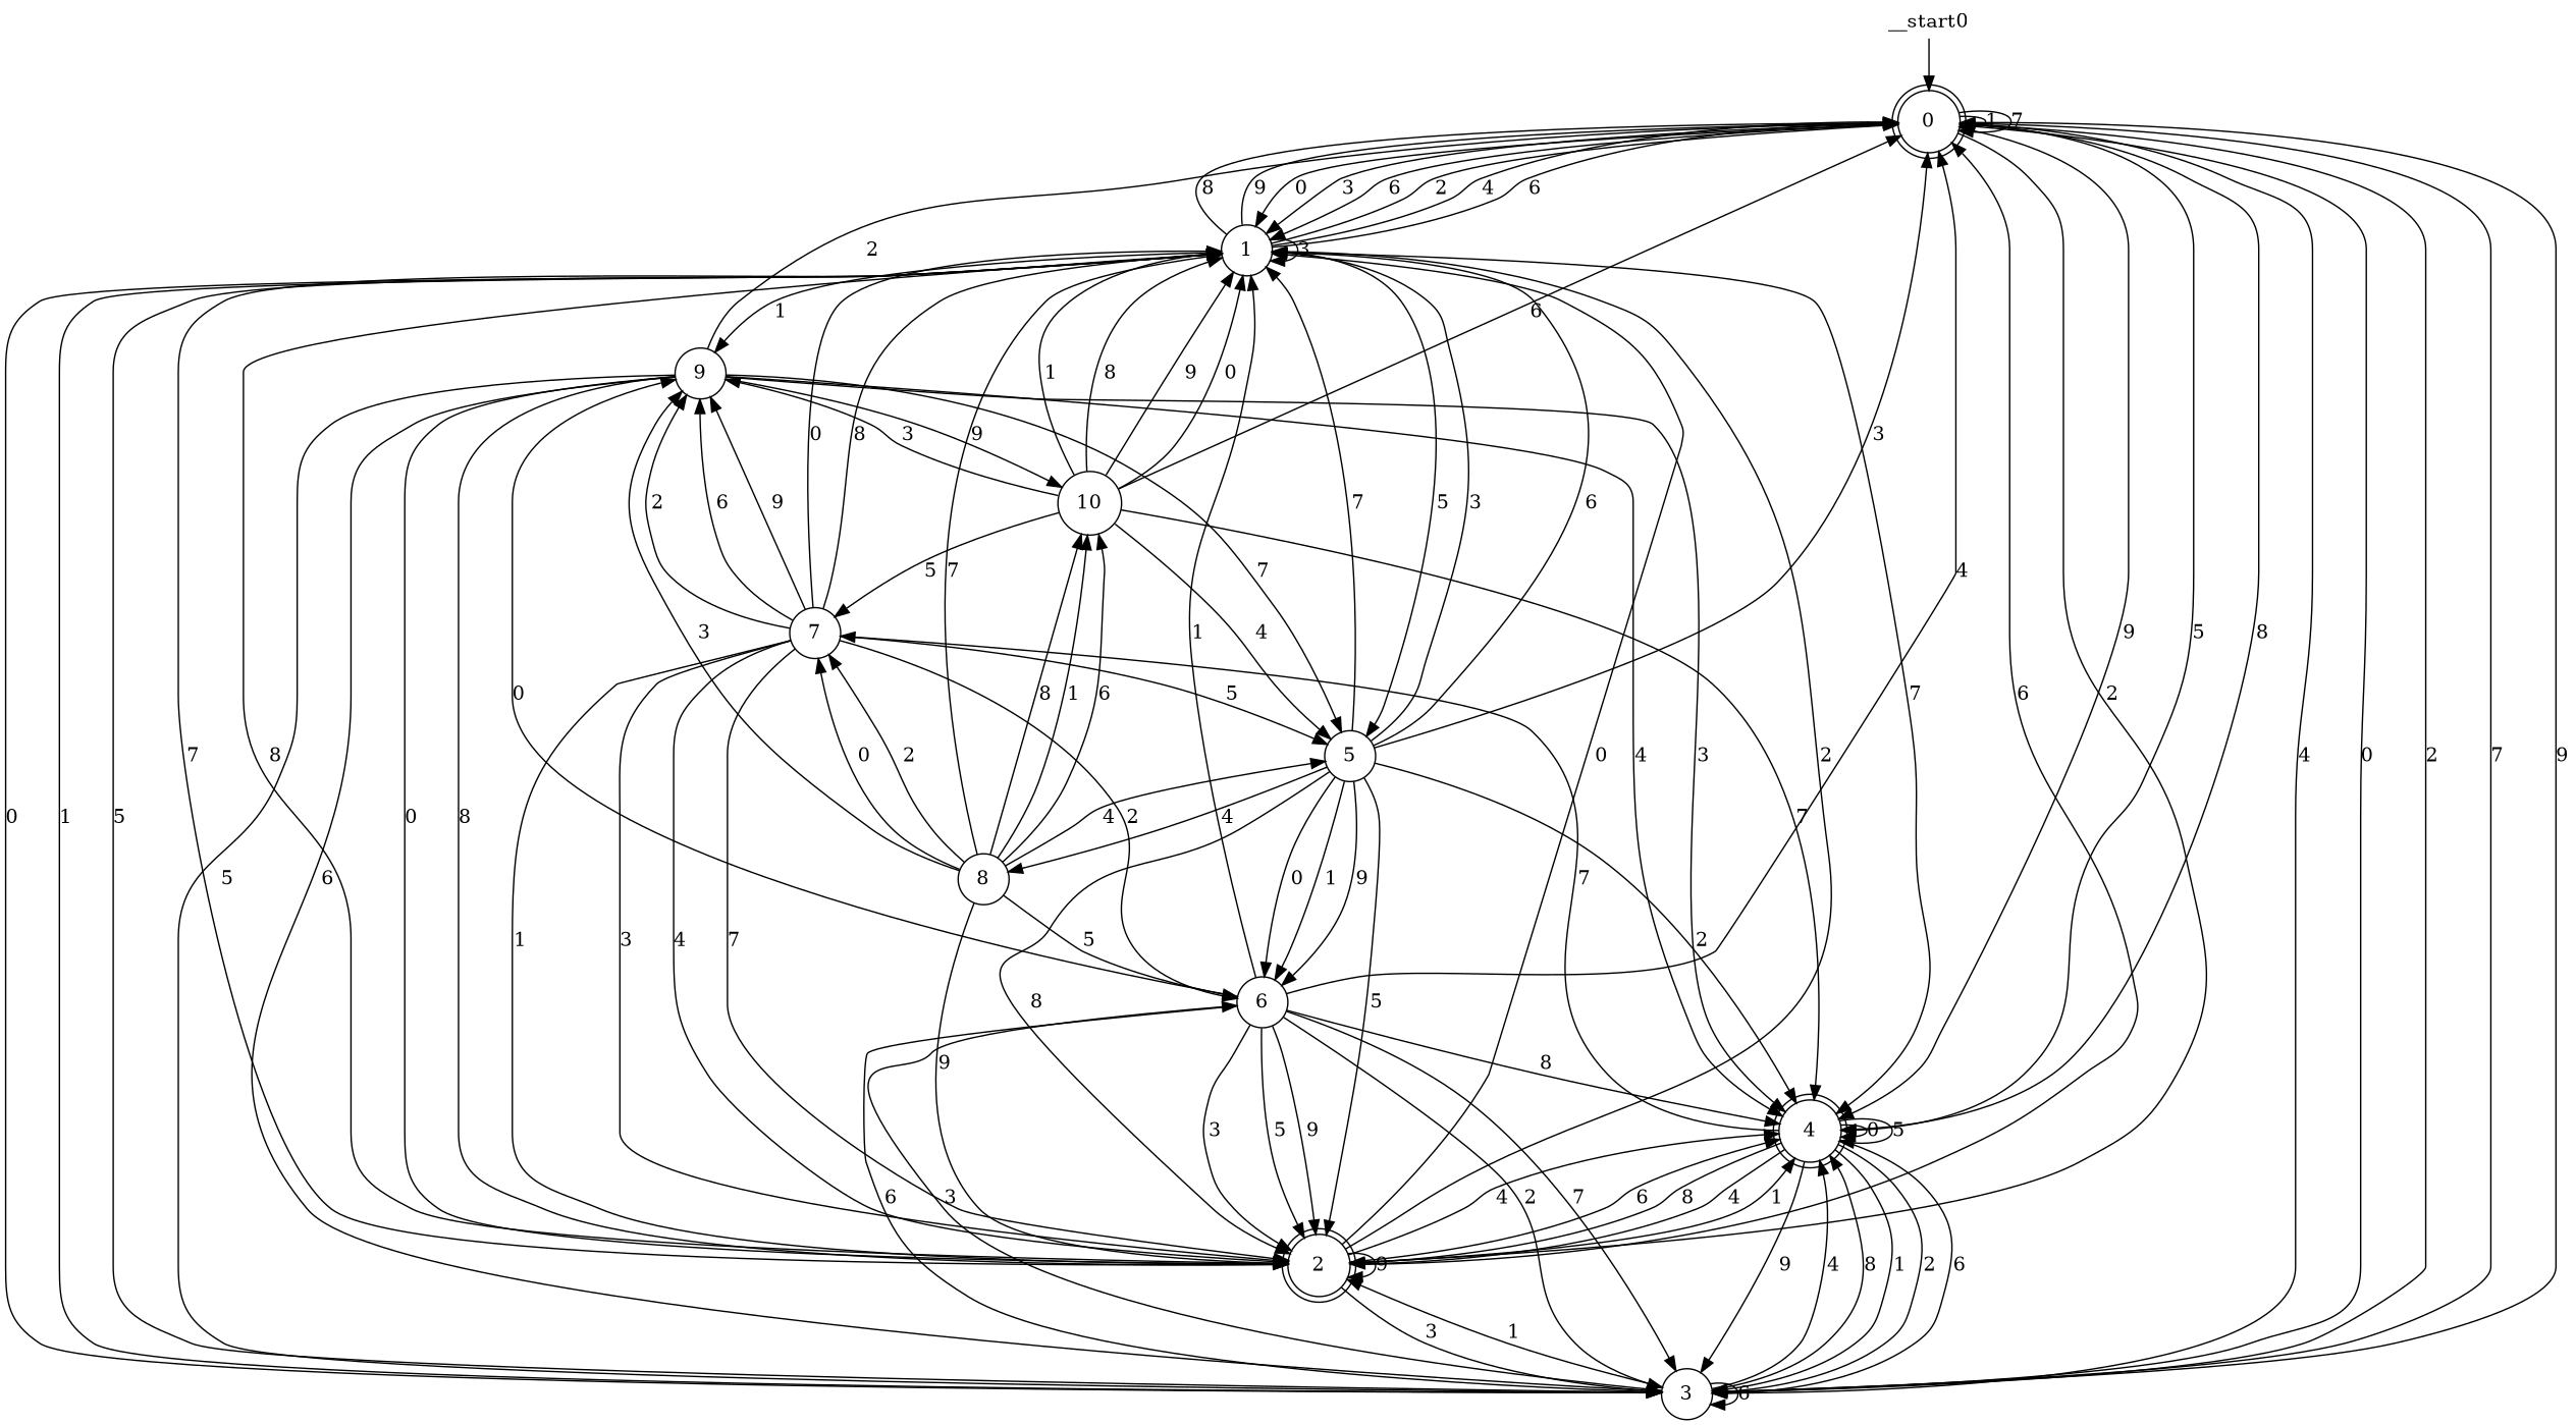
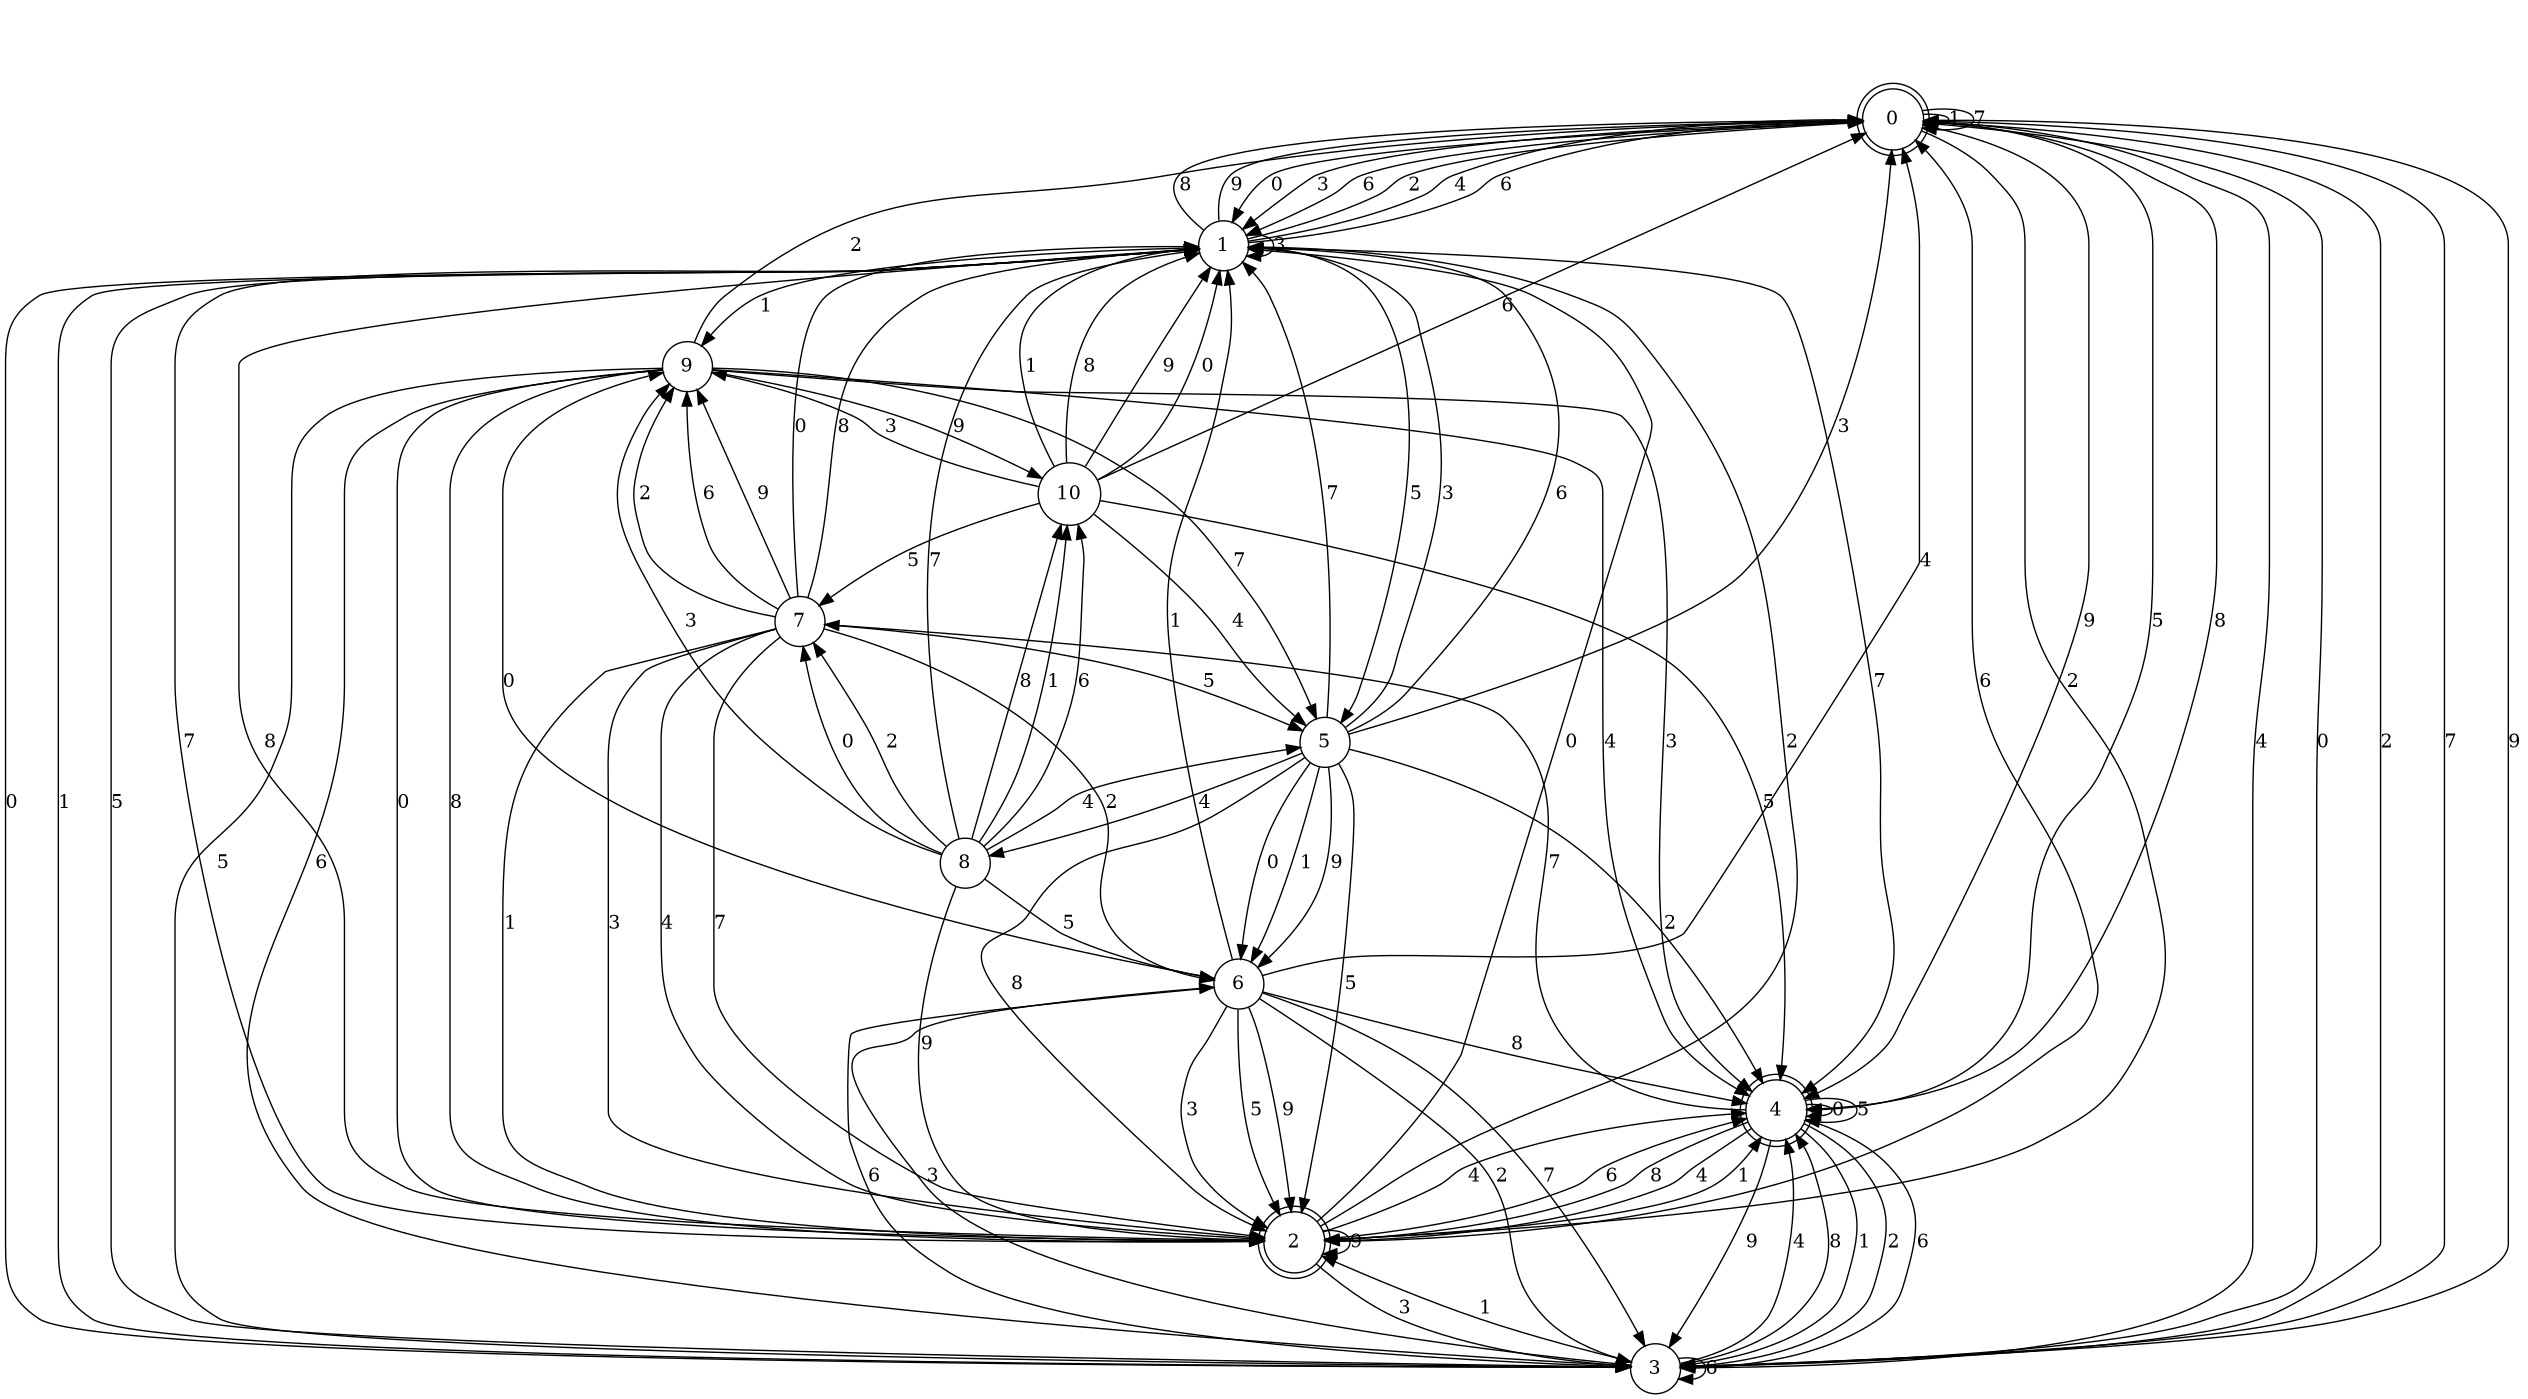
  digraph {
    node [shape=circle]
    n1 [label=0 shape=doublecircle]
    n2 [label=1]
    n3 [label=2 shape=doublecircle]
    n4 [label=3]
    n5 [label=4 shape=doublecircle]
    n6 [label=5]
    n7 [label=9]
    n8 [label=6]
    n9 [label=7]
    n10 [label=8]
    n11 [label=10]
-   __start0 [height=0 shape=none width=0]
    n1 -> n1 [label=1]
    n1 -> n1 [label=7]
    n1 -> n2 [label=0]
    n1 -> n2 [label=3]
    n1 -> n2 [label=6]
    n1 -> n3 [label=2]
    n1 -> n4 [label=4]
    n1 -> n5 [label=5]
    n1 -> n5 [label=8]
    n1 -> n5 [label=9]
    n2 -> n1 [label=2]
    n2 -> n1 [label=4]
    n2 -> n1 [label=6]
    n2 -> n1 [label=8]
    n2 -> n1 [label=9]
    n2 -> n2 [label=3]
    n2 -> n4 [label=0]
    n2 -> n4 [label=1]
    n2 -> n5 [label=7]
    n2 -> n6 [label=5]
    n2 -> n7 [label=1]
    n3 -> n1 [label=6]
    n3 -> n2 [label=0]
    n3 -> n2 [label=2]
    n3 -> n2 [label=7]
    n3 -> n2 [label=8]
    n3 -> n3 [label=9]
    n3 -> n4 [label=3]
    n3 -> n5 [label=1]
    n3 -> n5 [label=4]
    n3 -> n5 [label=6]
    n4 -> n1 [label=0]
    n4 -> n1 [label=2]
    n4 -> n1 [label=7]
    n4 -> n1 [label=9]
    n4 -> n2 [label=5]
    n4 -> n3 [label=1]
    n4 -> n4 [label=6]
    n4 -> n5 [label=4]
    n4 -> n5 [label=8]
    n4 -> n8 [label=3]
    n5 -> n3 [label=4]
    n5 -> n3 [label=8]
    n5 -> n4 [label=1]
    n5 -> n4 [label=2]
    n5 -> n4 [label=6]
    n5 -> n4 [label=9]
    n5 -> n5 [label=0]
    n5 -> n5 [label=5]
    n5 -> n9 [label=7]
    n6 -> n1 [label=3]
    n6 -> n2 [label=3]
    n6 -> n2 [label=6]
    n6 -> n2 [label=7]
    n6 -> n3 [label=5]
    n6 -> n3 [label=8]
    n6 -> n5 [label=2]
    n6 -> n8 [label=0]
    n6 -> n8 [label=1]
    n6 -> n8 [label=9]
    n6 -> n10 [label=4]
    n7 -> n1 [label=2]
    n7 -> n3 [label=0]
    n7 -> n3 [label=8]
    n7 -> n4 [label=5]
    n7 -> n4 [label=6]
    n7 -> n5 [label=3]
    n7 -> n5 [label=4]
    n7 -> n6 [label=7]
    n7 -> n11 [label=9]
    n8 -> n1 [label=4]
    n8 -> n2 [label=1]
    n8 -> n3 [label=3]
    n8 -> n3 [label=5]
    n8 -> n3 [label=9]
    n8 -> n4 [label=2]
    n8 -> n4 [label=6]
    n8 -> n4 [label=7]
    n8 -> n5 [label=8]
    n8 -> n7 [label=0]
    n9 -> n2 [label=0]
    n9 -> n2 [label=8]
    n9 -> n3 [label=1]
    n9 -> n3 [label=3]
    n9 -> n3 [label=4]
    n9 -> n3 [label=7]
    n9 -> n6 [label=5]
    n9 -> n7 [label=2]
    n9 -> n7 [label=6]
    n9 -> n7 [label=9]
    n9 -> n8 [label=2]
    n10 -> n2 [label=7]
    n10 -> n3 [label=9]
    n10 -> n6 [label=4]
    n10 -> n7 [label=3]
    n10 -> n8 [label=5]
    n10 -> n9 [label=0]
    n10 -> n9 [label=2]
    n10 -> n11 [label=1]
    n10 -> n11 [label=6]
    n10 -> n11 [label=8]
    n11 -> n1 [label=6]
    n11 -> n2 [label=0]
    n11 -> n2 [label=1]
    n11 -> n2 [label=8]
    n11 -> n2 [label=9]
-   n11 -> n5 [label=7]
+   n11 -> n5 [label=5]
    n11 -> n6 [label=4]
    n11 -> n7 [label=3]
    n11 -> n9 [label=5]
-   __start0 -> n1
  }
